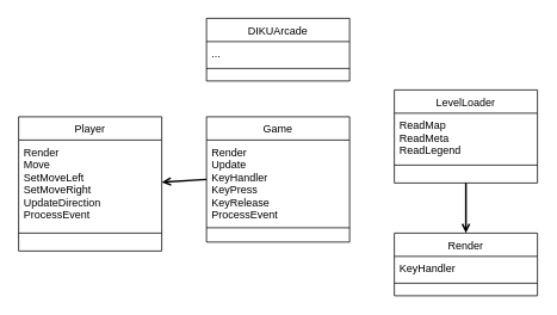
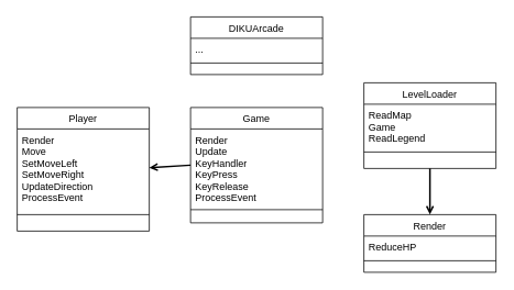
  <mxCell id="0" />
  <mxCell id="1" parent="0" />
  <mxCell id="2" value="Game" style="swimlane;fontStyle=0;align=center;verticalAlign=top;childLayout=stackLayout;horizontal=1;startSize=26;horizontalStack=0;resizeParent=1;resizeLast=0;collapsible=1;marginBottom=0;rounded=0;shadow=0;strokeWidth=1;" parent="1" vertex="1"><mxGeometry x="230" y="130" width="160" height="140" as="geometry"><mxRectangle x="230" y="140" width="160" height="26" as="alternateBounds" /></mxGeometry></mxCell>
  <mxCell id="3" value="Render&#10;Update&#10;KeyHandler&#10;KeyPress&#10;KeyRelease&#10;ProcessEvent&#10;" style="text;align=left;verticalAlign=top;spacingLeft=4;spacingRight=4;overflow=hidden;rotatable=0;points=[[0,0.5],[1,0.5]];portConstraint=eastwest;" parent="2" vertex="1"><mxGeometry y="26" width="160" height="94" as="geometry" /></mxCell>
  <mxCell id="4" value="" style="line;html=1;strokeWidth=1;align=left;verticalAlign=middle;spacingTop=-1;spacingLeft=3;spacingRight=3;rotatable=0;labelPosition=right;points=[];portConstraint=eastwest;" parent="2" vertex="1"><mxGeometry y="120" width="160" height="8" as="geometry" /></mxCell>
  <mxCell id="5" value="DIKUArcade" style="swimlane;fontStyle=0;align=center;verticalAlign=top;childLayout=stackLayout;horizontal=1;startSize=26;horizontalStack=0;resizeParent=1;resizeLast=0;collapsible=1;marginBottom=0;rounded=0;shadow=0;strokeWidth=1;" parent="1" vertex="1"><mxGeometry x="230" y="20" width="160" height="70" as="geometry"><mxRectangle x="340" y="380" width="170" height="26" as="alternateBounds" /></mxGeometry></mxCell>
  <mxCell id="6" value="..." style="text;align=left;verticalAlign=top;spacingLeft=4;spacingRight=4;overflow=hidden;rotatable=0;points=[[0,0.5],[1,0.5]];portConstraint=eastwest;" parent="5" vertex="1"><mxGeometry y="26" width="160" height="26" as="geometry" /></mxCell>
  <mxCell id="7" value="" style="line;html=1;strokeWidth=1;align=left;verticalAlign=middle;spacingTop=-1;spacingLeft=3;spacingRight=3;rotatable=0;labelPosition=right;points=[];portConstraint=eastwest;" parent="5" vertex="1"><mxGeometry y="52" width="160" height="8" as="geometry" /></mxCell>
  <mxCell id="8" value="LevelLoader" style="swimlane;fontStyle=0;align=center;verticalAlign=top;childLayout=stackLayout;horizontal=1;startSize=26;horizontalStack=0;resizeParent=1;resizeLast=0;collapsible=1;marginBottom=0;rounded=0;shadow=0;strokeWidth=1;" parent="1" vertex="1"><mxGeometry x="440" y="100" width="160" height="104" as="geometry"><mxRectangle x="230" y="140" width="160" height="26" as="alternateBounds" /></mxGeometry></mxCell>
- <mxCell id="9" value="ReadMap&#10;ReadMeta&#10;ReadLegend" style="text;align=left;verticalAlign=top;spacingLeft=4;spacingRight=4;overflow=hidden;rotatable=0;points=[[0,0.5],[1,0.5]];portConstraint=eastwest;" parent="8" vertex="1"><mxGeometry y="26" width="160" height="54" as="geometry" /></mxCell>
+ <mxCell id="9" value="ReadMap&#10;Game&#10;ReadLegend" style="text;align=left;verticalAlign=top;spacingLeft=4;spacingRight=4;overflow=hidden;rotatable=0;points=[[0,0.5],[1,0.5]];portConstraint=eastwest;" parent="8" vertex="1"><mxGeometry y="26" width="160" height="54" as="geometry" /></mxCell>
  <mxCell id="10" value="" style="line;html=1;strokeWidth=1;align=left;verticalAlign=middle;spacingTop=-1;spacingLeft=3;spacingRight=3;rotatable=0;labelPosition=right;points=[];portConstraint=eastwest;" parent="8" vertex="1"><mxGeometry y="80" width="160" height="8" as="geometry" /></mxCell>
  <mxCell id="11" value="" style="endArrow=block;html=1;rounded=0;strokeColor=none;endFill=1;" parent="1" edge="1"><mxGeometry width="50" height="50" relative="1" as="geometry"><mxPoint x="420" y="290" as="sourcePoint" /><mxPoint x="470" y="240" as="targetPoint" /></mxGeometry></mxCell>
  <mxCell id="12" value="Player" style="swimlane;fontStyle=0;align=center;verticalAlign=top;childLayout=stackLayout;horizontal=1;startSize=26;horizontalStack=0;resizeParent=1;resizeLast=0;collapsible=1;marginBottom=0;rounded=0;shadow=0;strokeWidth=1;" parent="1" vertex="1"><mxGeometry x="20" y="130" width="160" height="150" as="geometry"><mxRectangle x="230" y="140" width="160" height="26" as="alternateBounds" /></mxGeometry></mxCell>
  <mxCell id="13" value="Render&#10;Move&#10;SetMoveLeft&#10;SetMoveRight&#10;UpdateDirection&#10;ProcessEvent" style="text;align=left;verticalAlign=top;spacingLeft=4;spacingRight=4;overflow=hidden;rotatable=0;points=[[0,0.5],[1,0.5]];portConstraint=eastwest;" parent="12" vertex="1"><mxGeometry y="26" width="160" height="94" as="geometry" /></mxCell>
  <mxCell id="14" value="" style="line;html=1;strokeWidth=1;align=left;verticalAlign=middle;spacingTop=-1;spacingLeft=3;spacingRight=3;rotatable=0;labelPosition=right;points=[];portConstraint=eastwest;" parent="12" vertex="1"><mxGeometry y="120" width="160" height="20" as="geometry" /></mxCell>
  <mxCell id="15" value="" style="endArrow=open;html=1;rounded=0;strokeColor=default;strokeWidth=2;endFill=0;exitX=0;exitY=0.5;exitDx=0;exitDy=0;entryX=1;entryY=0.5;entryDx=0;entryDy=0;" parent="1" source="2" target="13" edge="1"><mxGeometry width="50" height="50" relative="1" as="geometry"><mxPoint x="400" y="179" as="sourcePoint" /><mxPoint x="480" y="179" as="targetPoint" /></mxGeometry></mxCell>
  <mxCell id="16" value="" style="endArrow=open;html=1;rounded=0;strokeColor=default;strokeWidth=2;endFill=0;exitX=0.5;exitY=1;exitDx=0;exitDy=0;" parent="1" source="8" edge="1"><mxGeometry width="50" height="50" relative="1" as="geometry"><mxPoint x="520" y="240" as="sourcePoint" /><mxPoint x="520" y="260" as="targetPoint" /></mxGeometry></mxCell>
  <mxCell id="17" value="Render" style="swimlane;fontStyle=0;align=center;verticalAlign=top;childLayout=stackLayout;horizontal=1;startSize=26;horizontalStack=0;resizeParent=1;resizeLast=0;collapsible=1;marginBottom=0;rounded=0;shadow=0;strokeWidth=1;" parent="1" vertex="1"><mxGeometry x="440" y="260" width="160" height="70" as="geometry"><mxRectangle x="230" y="140" width="160" height="26" as="alternateBounds" /></mxGeometry></mxCell>
- <mxCell id="18" value="KeyHandler" style="text;align=left;verticalAlign=top;spacingLeft=4;spacingRight=4;overflow=hidden;rotatable=0;points=[[0,0.5],[1,0.5]];portConstraint=eastwest;" parent="17" vertex="1"><mxGeometry y="26" width="160" height="26" as="geometry" /></mxCell>
+ <mxCell id="18" value="ReduceHP" style="text;align=left;verticalAlign=top;spacingLeft=4;spacingRight=4;overflow=hidden;rotatable=0;points=[[0,0.5],[1,0.5]];portConstraint=eastwest;" parent="17" vertex="1"><mxGeometry y="26" width="160" height="26" as="geometry" /></mxCell>
  <mxCell id="19" value="" style="line;html=1;strokeWidth=1;align=left;verticalAlign=middle;spacingTop=-1;spacingLeft=3;spacingRight=3;rotatable=0;labelPosition=right;points=[];portConstraint=eastwest;" parent="17" vertex="1"><mxGeometry y="52" width="160" height="8" as="geometry" /></mxCell>
